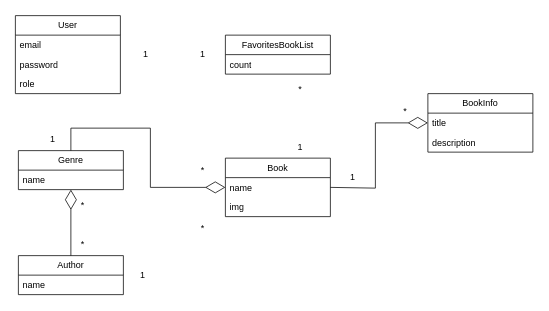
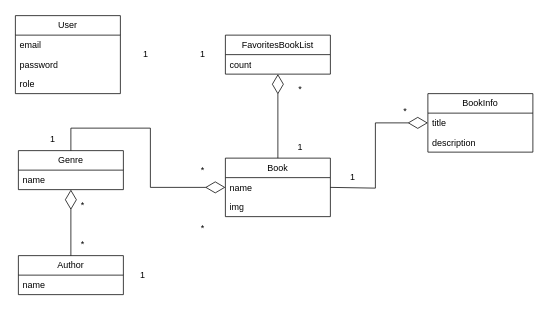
  <mxCell id="0" />
  <mxCell id="1" parent="0" />
  <mxCell id="2" value="User" style="swimlane;fontStyle=0;childLayout=stackLayout;horizontal=1;startSize=26;fillColor=none;horizontalStack=0;resizeParent=1;resizeParentMax=0;resizeLast=0;collapsible=1;marginBottom=0;whiteSpace=wrap;html=1;" vertex="1" parent="1"><mxGeometry x="20" y="20" width="140" height="104" as="geometry" /></mxCell>
  <mxCell id="3" value="email" style="text;strokeColor=none;fillColor=none;align=left;verticalAlign=top;spacingLeft=4;spacingRight=4;overflow=hidden;rotatable=0;points=[[0,0.5],[1,0.5]];portConstraint=eastwest;whiteSpace=wrap;html=1;" vertex="1" parent="2"><mxGeometry y="26" width="140" height="26" as="geometry" /></mxCell>
  <mxCell id="4" value="password" style="text;strokeColor=none;fillColor=none;align=left;verticalAlign=top;spacingLeft=4;spacingRight=4;overflow=hidden;rotatable=0;points=[[0,0.5],[1,0.5]];portConstraint=eastwest;whiteSpace=wrap;html=1;" vertex="1" parent="2"><mxGeometry y="52" width="140" height="26" as="geometry" /></mxCell>
  <mxCell id="5" value="role" style="text;strokeColor=none;fillColor=none;align=left;verticalAlign=top;spacingLeft=4;spacingRight=4;overflow=hidden;rotatable=0;points=[[0,0.5],[1,0.5]];portConstraint=eastwest;whiteSpace=wrap;html=1;" vertex="1" parent="2"><mxGeometry y="78" width="140" height="26" as="geometry" /></mxCell>
  <mxCell id="6" value="FavoritesBookList" style="swimlane;fontStyle=0;childLayout=stackLayout;horizontal=1;startSize=26;fillColor=none;horizontalStack=0;resizeParent=1;resizeParentMax=0;resizeLast=0;collapsible=1;marginBottom=0;whiteSpace=wrap;html=1;" vertex="1" parent="1"><mxGeometry x="300" y="46" width="140" height="52" as="geometry" /></mxCell>
  <mxCell id="7" value="count" style="text;strokeColor=none;fillColor=none;align=left;verticalAlign=top;spacingLeft=4;spacingRight=4;overflow=hidden;rotatable=0;points=[[0,0.5],[1,0.5]];portConstraint=eastwest;whiteSpace=wrap;html=1;" vertex="1" parent="6"><mxGeometry y="26" width="140" height="26" as="geometry" /></mxCell>
  <mxCell id="8" value="1" style="text;html=1;align=center;verticalAlign=middle;whiteSpace=wrap;rounded=0;" vertex="1" parent="1"><mxGeometry x="164" y="57" width="60" height="30" as="geometry" /></mxCell>
  <mxCell id="9" value="1" style="text;html=1;align=center;verticalAlign=middle;whiteSpace=wrap;rounded=0;" vertex="1" parent="1"><mxGeometry x="240" y="57" width="60" height="30" as="geometry" /></mxCell>
  <mxCell id="10" value="Book" style="swimlane;fontStyle=0;childLayout=stackLayout;horizontal=1;startSize=26;fillColor=none;horizontalStack=0;resizeParent=1;resizeParentMax=0;resizeLast=0;collapsible=1;marginBottom=0;whiteSpace=wrap;html=1;" vertex="1" parent="1"><mxGeometry x="300" y="210" width="140" height="78" as="geometry" /></mxCell>
  <mxCell id="11" value="name" style="text;strokeColor=none;fillColor=none;align=left;verticalAlign=top;spacingLeft=4;spacingRight=4;overflow=hidden;rotatable=0;points=[[0,0.5],[1,0.5]];portConstraint=eastwest;whiteSpace=wrap;html=1;" vertex="1" parent="10"><mxGeometry y="26" width="140" height="26" as="geometry" /></mxCell>
  <mxCell id="12" value="img" style="text;strokeColor=none;fillColor=none;align=left;verticalAlign=top;spacingLeft=4;spacingRight=4;overflow=hidden;rotatable=0;points=[[0,0.5],[1,0.5]];portConstraint=eastwest;whiteSpace=wrap;html=1;" vertex="1" parent="10"><mxGeometry y="52" width="140" height="26" as="geometry" /></mxCell>
  <mxCell id="13" value="Genre" style="swimlane;fontStyle=0;childLayout=stackLayout;horizontal=1;startSize=26;fillColor=none;horizontalStack=0;resizeParent=1;resizeParentMax=0;resizeLast=0;collapsible=1;marginBottom=0;whiteSpace=wrap;html=1;" vertex="1" parent="1"><mxGeometry x="24" y="200" width="140" height="52" as="geometry" /></mxCell>
  <mxCell id="14" value="name" style="text;strokeColor=none;fillColor=none;align=left;verticalAlign=top;spacingLeft=4;spacingRight=4;overflow=hidden;rotatable=0;points=[[0,0.5],[1,0.5]];portConstraint=eastwest;whiteSpace=wrap;html=1;" vertex="1" parent="13"><mxGeometry y="26" width="140" height="26" as="geometry" /></mxCell>
  <mxCell id="15" value="Author" style="swimlane;fontStyle=0;childLayout=stackLayout;horizontal=1;startSize=26;fillColor=none;horizontalStack=0;resizeParent=1;resizeParentMax=0;resizeLast=0;collapsible=1;marginBottom=0;whiteSpace=wrap;html=1;" vertex="1" parent="1"><mxGeometry x="24" y="340" width="140" height="52" as="geometry" /></mxCell>
  <mxCell id="16" value="name" style="text;strokeColor=none;fillColor=none;align=left;verticalAlign=top;spacingLeft=4;spacingRight=4;overflow=hidden;rotatable=0;points=[[0,0.5],[1,0.5]];portConstraint=eastwest;whiteSpace=wrap;html=1;" vertex="1" parent="15"><mxGeometry y="26" width="140" height="26" as="geometry" /></mxCell>
  <mxCell id="17" value="" style="endArrow=diamondThin;endFill=0;endSize=24;html=1;rounded=0;exitX=0.5;exitY=0;exitDx=0;exitDy=0;entryX=0.5;entryY=1;entryDx=0;entryDy=0;entryPerimeter=0;" edge="1" parent="1" source="15" target="14"><mxGeometry width="160" relative="1" as="geometry"><mxPoint x="110" y="320" as="sourcePoint" /><mxPoint x="270" y="320" as="targetPoint" /></mxGeometry></mxCell>
  <mxCell id="18" value="*" style="text;html=1;align=center;verticalAlign=middle;whiteSpace=wrap;rounded=0;" vertex="1" parent="1"><mxGeometry x="80" y="310" width="60" height="30" as="geometry" /></mxCell>
  <mxCell id="19" value="*" style="text;html=1;align=center;verticalAlign=middle;whiteSpace=wrap;rounded=0;" vertex="1" parent="1"><mxGeometry x="80" y="258" width="60" height="30" as="geometry" /></mxCell>
  <mxCell id="20" value="" style="endArrow=diamondThin;endFill=0;endSize=24;html=1;rounded=0;exitX=0.5;exitY=0;exitDx=0;exitDy=0;entryX=0;entryY=0.5;entryDx=0;entryDy=0;" edge="1" parent="1" source="13" target="11"><mxGeometry width="160" relative="1" as="geometry"><mxPoint x="110" y="320" as="sourcePoint" /><mxPoint x="270" y="320" as="targetPoint" /><Array as="points"><mxPoint x="94" y="170" /><mxPoint x="200" y="170" /><mxPoint x="200" y="249" /></Array></mxGeometry></mxCell>
  <mxCell id="21" value="1" style="text;html=1;align=center;verticalAlign=middle;whiteSpace=wrap;rounded=0;" vertex="1" parent="1"><mxGeometry x="40" y="170" width="60" height="30" as="geometry" /></mxCell>
  <mxCell id="22" value="*" style="text;html=1;align=center;verticalAlign=middle;whiteSpace=wrap;rounded=0;" vertex="1" parent="1"><mxGeometry x="240" y="211" width="60" height="30" as="geometry" /></mxCell>
  <mxCell id="23" value="1" style="text;html=1;align=center;verticalAlign=middle;whiteSpace=wrap;rounded=0;" vertex="1" parent="1"><mxGeometry x="160" y="351" width="60" height="30" as="geometry" /></mxCell>
  <mxCell id="24" value="*" style="text;html=1;align=center;verticalAlign=middle;whiteSpace=wrap;rounded=0;" vertex="1" parent="1"><mxGeometry x="240" y="288" width="60" height="30" as="geometry" /></mxCell>
  <mxCell id="25" value="BookInfo" style="swimlane;fontStyle=0;childLayout=stackLayout;horizontal=1;startSize=26;fillColor=none;horizontalStack=0;resizeParent=1;resizeParentMax=0;resizeLast=0;collapsible=1;marginBottom=0;whiteSpace=wrap;html=1;" vertex="1" parent="1"><mxGeometry x="570" y="124" width="140" height="78" as="geometry" /></mxCell>
  <mxCell id="26" value="title" style="text;strokeColor=none;fillColor=none;align=left;verticalAlign=top;spacingLeft=4;spacingRight=4;overflow=hidden;rotatable=0;points=[[0,0.5],[1,0.5]];portConstraint=eastwest;whiteSpace=wrap;html=1;" vertex="1" parent="25"><mxGeometry y="26" width="140" height="26" as="geometry" /></mxCell>
  <mxCell id="27" value="description" style="text;strokeColor=none;fillColor=none;align=left;verticalAlign=top;spacingLeft=4;spacingRight=4;overflow=hidden;rotatable=0;points=[[0,0.5],[1,0.5]];portConstraint=eastwest;whiteSpace=wrap;html=1;" vertex="1" parent="25"><mxGeometry y="52" width="140" height="26" as="geometry" /></mxCell>
+ <mxCell id="28" value="" style="endArrow=diamondThin;endFill=0;endSize=24;html=1;rounded=0;exitX=0.5;exitY=0;exitDx=0;exitDy=0;entryX=0.5;entryY=1;entryDx=0;entryDy=0;entryPerimeter=0;" edge="1" parent="1" source="10" target="7"><mxGeometry width="160" relative="1" as="geometry"><mxPoint x="110" y="320" as="sourcePoint" /><mxPoint x="370" y="100" as="targetPoint" /></mxGeometry></mxCell>
  <mxCell id="29" value="1" style="text;html=1;align=center;verticalAlign=middle;whiteSpace=wrap;rounded=0;" vertex="1" parent="1"><mxGeometry x="370" y="181" width="60" height="30" as="geometry" /></mxCell>
  <mxCell id="30" value="*" style="text;html=1;align=center;verticalAlign=middle;whiteSpace=wrap;rounded=0;" vertex="1" parent="1"><mxGeometry x="370" y="103" width="60" height="30" as="geometry" /></mxCell>
  <mxCell id="31" value="" style="endArrow=diamondThin;endFill=0;endSize=24;html=1;rounded=0;exitX=1;exitY=0.5;exitDx=0;exitDy=0;entryX=0;entryY=0.5;entryDx=0;entryDy=0;" edge="1" parent="1" source="11" target="26"><mxGeometry width="160" relative="1" as="geometry"><mxPoint x="110" y="320" as="sourcePoint" /><mxPoint x="270" y="320" as="targetPoint" /><Array as="points"><mxPoint x="500" y="250" /><mxPoint x="500" y="163" /></Array></mxGeometry></mxCell>
  <mxCell id="32" value="1" style="text;html=1;align=center;verticalAlign=middle;whiteSpace=wrap;rounded=0;" vertex="1" parent="1"><mxGeometry x="440" y="220" width="60" height="30" as="geometry" /></mxCell>
  <mxCell id="33" value="*" style="text;html=1;align=center;verticalAlign=middle;whiteSpace=wrap;rounded=0;" vertex="1" parent="1"><mxGeometry x="510" y="133" width="60" height="30" as="geometry" /></mxCell>
